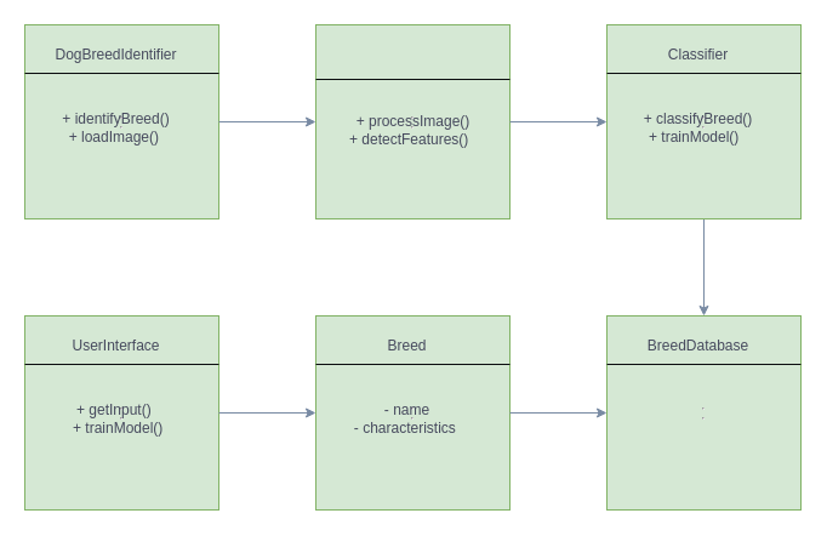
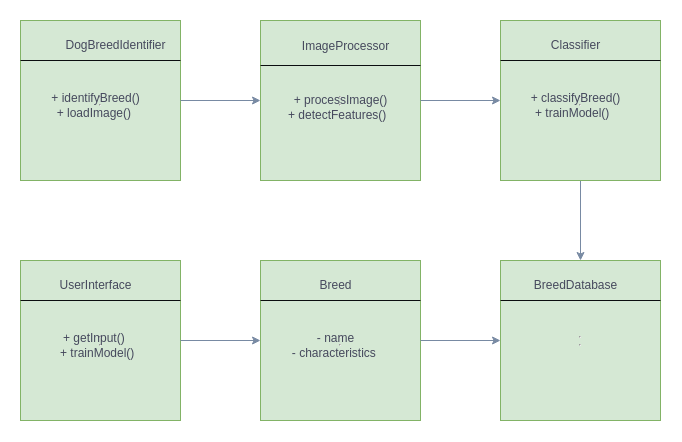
  <mxCell id="0" />
  <mxCell id="1" parent="0" />
  <mxCell id="2" value="" style="group" vertex="1" connectable="0" parent="1"><mxGeometry x="20" y="20" width="160" height="160" as="geometry" /></mxCell>
  <mxCell id="3" value="&lt;hr&gt;&lt;hr&gt;" style="rounded=0;whiteSpace=wrap;html=1;labelBackgroundColor=none;fillColor=#d5e8d4;strokeColor=#82b366;container=0;" vertex="1" parent="2"><mxGeometry width="160" height="160" as="geometry" /></mxCell>
  <mxCell id="4" value="" style="endArrow=none;html=1;rounded=0;strokeColor=#0B0D0F;fontColor=#46495D;fillColor=#B2C9AB;exitX=0;exitY=0.25;exitDx=0;exitDy=0;entryX=1;entryY=0.25;entryDx=0;entryDy=0;" edge="1" parent="2" source="3" target="3"><mxGeometry width="50" height="50" relative="1" as="geometry"><mxPoint x="240" y="220" as="sourcePoint" /><mxPoint x="290" y="170" as="targetPoint" /></mxGeometry></mxCell>
- <mxCell id="5" value="DogBreedIdentifier" style="text;html=1;align=center;verticalAlign=middle;resizable=0;points=[];autosize=1;strokeColor=none;fillColor=none;fontColor=#46495D;container=0;" vertex="1" parent="2"><mxGeometry x="15" y="10" width="120" height="30" as="geometry" /></mxCell>
+ <mxCell id="5" value="DogBreedIdentifier" style="text;html=1;align=center;verticalAlign=middle;resizable=0;points=[];autosize=1;strokeColor=none;fillColor=none;fontColor=#46495D;container=0;" vertex="1" parent="2"><mxGeometry x="35" y="10" width="120" height="30" as="geometry" /></mxCell>
  <mxCell id="6" value="&lt;span class=&quot;hljs-operator&quot;&gt;+&lt;/span&gt; identifyBreed()&lt;br&gt;&lt;div&gt;&lt;span style=&quot;background-color: initial;&quot; class=&quot;hljs-operator&quot;&gt;+&lt;/span&gt;&lt;span style=&quot;background-color: initial;&quot;&gt; loadImage()&lt;/span&gt;&amp;nbsp;&lt;/div&gt;" style="text;html=1;align=center;verticalAlign=middle;resizable=0;points=[];autosize=1;strokeColor=none;fillColor=none;fontColor=#46495D;container=0;" vertex="1" parent="2"><mxGeometry x="20" y="65" width="110" height="40" as="geometry" /></mxCell>
  <mxCell id="7" style="edgeStyle=none;rounded=0;orthogonalLoop=1;jettySize=auto;html=1;exitX=0.5;exitY=1;exitDx=0;exitDy=0;strokeColor=#788AA3;fontColor=#46495D;fillColor=#B2C9AB;" edge="1" parent="2" source="3" target="3"><mxGeometry relative="1" as="geometry" /></mxCell>
  <mxCell id="8" value="" style="group" vertex="1" connectable="0" parent="1"><mxGeometry x="260" y="20" width="160" height="165" as="geometry" /></mxCell>
  <mxCell id="9" value="&lt;hr&gt;&lt;hr&gt;" style="rounded=0;whiteSpace=wrap;html=1;labelBackgroundColor=none;fillColor=#d5e8d4;strokeColor=#82b366;container=0;" vertex="1" parent="8"><mxGeometry width="160" height="160" as="geometry" /></mxCell>
  <mxCell id="10" value="" style="endArrow=none;html=1;rounded=0;strokeColor=#0B0D0F;fontColor=#46495D;fillColor=#B2C9AB;exitX=0;exitY=0.25;exitDx=0;exitDy=0;entryX=1;entryY=0.25;entryDx=0;entryDy=0;" edge="1" parent="8"><mxGeometry width="50" height="50" relative="1" as="geometry"><mxPoint y="45" as="sourcePoint" /><mxPoint x="160" y="45" as="targetPoint" /></mxGeometry></mxCell>
+ <mxCell id="11" value="&amp;nbsp;ImageProcessor&amp;nbsp;" style="text;html=1;align=center;verticalAlign=middle;resizable=0;points=[];autosize=1;strokeColor=none;fillColor=none;fontColor=#46495D;container=0;" vertex="1" parent="8"><mxGeometry x="25" y="10.5" width="120" height="30" as="geometry" /></mxCell>
  <mxCell id="12" value="&lt;span class=&quot;hljs-operator&quot;&gt;+&lt;/span&gt; processImage()&lt;br&gt;&lt;div&gt;&lt;span style=&quot;background-color: initial;&quot; class=&quot;hljs-operator&quot;&gt;+&lt;/span&gt;&lt;span style=&quot;background-color: initial;&quot;&gt; detectFeatures()&lt;/span&gt;&amp;nbsp;&amp;nbsp;&lt;/div&gt;" style="text;html=1;align=center;verticalAlign=middle;resizable=0;points=[];autosize=1;strokeColor=none;fillColor=none;fontColor=#46495D;container=0;" vertex="1" parent="8"><mxGeometry x="15" y="66.5" width="130" height="40" as="geometry" /></mxCell>
  <mxCell id="13" style="edgeStyle=none;rounded=0;orthogonalLoop=1;jettySize=auto;html=1;exitX=0.5;exitY=1;exitDx=0;exitDy=0;strokeColor=#788AA3;fontColor=#46495D;fillColor=#B2C9AB;" edge="1" parent="8"><mxGeometry relative="1" as="geometry"><mxPoint x="80" y="165" as="sourcePoint" /><mxPoint x="80" y="165" as="targetPoint" /></mxGeometry></mxCell>
  <mxCell id="14" value="" style="group" vertex="1" connectable="0" parent="1"><mxGeometry x="500" y="20" width="160" height="160" as="geometry" /></mxCell>
  <mxCell id="15" style="edgeStyle=none;rounded=0;orthogonalLoop=1;jettySize=auto;html=1;strokeColor=#788AA3;fontColor=#46495D;fillColor=#B2C9AB;" edge="1" parent="14" source="16"><mxGeometry relative="1" as="geometry"><mxPoint x="80" y="240" as="targetPoint" /></mxGeometry></mxCell>
  <mxCell id="16" value="&lt;hr&gt;&lt;hr&gt;" style="rounded=0;whiteSpace=wrap;html=1;labelBackgroundColor=none;fillColor=#d5e8d4;strokeColor=#82b366;container=0;" vertex="1" parent="14"><mxGeometry width="160" height="160" as="geometry" /></mxCell>
  <mxCell id="17" value="" style="endArrow=none;html=1;rounded=0;strokeColor=#0B0D0F;fontColor=#46495D;fillColor=#B2C9AB;exitX=0;exitY=0.25;exitDx=0;exitDy=0;entryX=1;entryY=0.25;entryDx=0;entryDy=0;" edge="1" parent="14" source="16" target="16"><mxGeometry width="50" height="50" relative="1" as="geometry"><mxPoint x="240" y="220" as="sourcePoint" /><mxPoint x="290" y="170" as="targetPoint" /></mxGeometry></mxCell>
  <mxCell id="18" value="&lt;span class=&quot;hljs-keyword&quot;&gt;Classifier&lt;/span&gt;" style="text;html=1;align=center;verticalAlign=middle;resizable=0;points=[];autosize=1;strokeColor=none;fillColor=none;fontColor=#46495D;container=0;" vertex="1" parent="14"><mxGeometry x="40" y="10" width="70" height="30" as="geometry" /></mxCell>
  <mxCell id="19" value="&lt;div&gt;&lt;span style=&quot;background-color: initial;&quot; class=&quot;hljs-operator&quot;&gt;&lt;span class=&quot;hljs-operator&quot;&gt;+&lt;/span&gt; classifyBreed()&lt;/span&gt;&lt;/div&gt;&lt;div&gt;&lt;span class=&quot;hljs-operator&quot;&gt;+&lt;/span&gt; trainModel()&amp;nbsp;&amp;nbsp;&lt;/div&gt;" style="text;html=1;align=center;verticalAlign=middle;resizable=0;points=[];autosize=1;strokeColor=none;fillColor=none;fontColor=#46495D;container=0;" vertex="1" parent="14"><mxGeometry x="20" y="65" width="110" height="40" as="geometry" /></mxCell>
  <mxCell id="20" style="edgeStyle=none;rounded=0;orthogonalLoop=1;jettySize=auto;html=1;exitX=0.5;exitY=1;exitDx=0;exitDy=0;strokeColor=#788AA3;fontColor=#46495D;fillColor=#B2C9AB;" edge="1" parent="14" source="16" target="16"><mxGeometry relative="1" as="geometry" /></mxCell>
  <mxCell id="21" value="" style="group" vertex="1" connectable="0" parent="1"><mxGeometry x="20" y="260" width="160" height="160" as="geometry" /></mxCell>
  <mxCell id="22" value="&lt;hr&gt;&lt;hr&gt;" style="rounded=0;whiteSpace=wrap;html=1;labelBackgroundColor=none;fillColor=#d5e8d4;strokeColor=#82b366;container=0;" vertex="1" parent="21"><mxGeometry width="160" height="160" as="geometry" /></mxCell>
  <mxCell id="23" value="" style="endArrow=none;html=1;rounded=0;strokeColor=#0B0D0F;fontColor=#46495D;fillColor=#B2C9AB;exitX=0;exitY=0.25;exitDx=0;exitDy=0;entryX=1;entryY=0.25;entryDx=0;entryDy=0;" edge="1" parent="21" source="22" target="22"><mxGeometry width="50" height="50" relative="1" as="geometry"><mxPoint x="240" y="220" as="sourcePoint" /><mxPoint x="290" y="170" as="targetPoint" /></mxGeometry></mxCell>
  <mxCell id="24" value="UserInterface " style="text;html=1;align=center;verticalAlign=middle;resizable=0;points=[];autosize=1;strokeColor=none;fillColor=none;fontColor=#46495D;container=0;" vertex="1" parent="21"><mxGeometry x="25" y="10" width="100" height="30" as="geometry" /></mxCell>
  <mxCell id="25" value="&lt;div&gt;&lt;span style=&quot;background-color: initial;&quot; class=&quot;hljs-operator&quot;&gt;&lt;span class=&quot;hljs-operator&quot;&gt;+&lt;/span&gt; getInput()&amp;nbsp;&lt;/span&gt;&lt;/div&gt;&lt;div&gt;&lt;span style=&quot;background-color: initial;&quot; class=&quot;hljs-operator&quot;&gt;&amp;nbsp;&lt;/span&gt;&lt;span style=&quot;background-color: initial;&quot; class=&quot;hljs-operator&quot;&gt;+&lt;/span&gt;&lt;span style=&quot;background-color: initial;&quot;&gt; trainModel()&lt;/span&gt;&lt;/div&gt;" style="text;html=1;align=center;verticalAlign=middle;resizable=0;points=[];autosize=1;strokeColor=none;fillColor=none;fontColor=#46495D;container=0;" vertex="1" parent="21"><mxGeometry x="20" y="65" width="110" height="40" as="geometry" /></mxCell>
  <mxCell id="26" style="edgeStyle=none;rounded=0;orthogonalLoop=1;jettySize=auto;html=1;exitX=0.5;exitY=1;exitDx=0;exitDy=0;strokeColor=#788AA3;fontColor=#46495D;fillColor=#B2C9AB;" edge="1" parent="21" source="22" target="22"><mxGeometry relative="1" as="geometry" /></mxCell>
  <mxCell id="27" value="" style="group" vertex="1" connectable="0" parent="1"><mxGeometry x="260" y="260" width="160" height="160" as="geometry" /></mxCell>
  <mxCell id="28" value="&lt;hr&gt;&lt;hr&gt;" style="rounded=0;whiteSpace=wrap;html=1;labelBackgroundColor=none;fillColor=#d5e8d4;strokeColor=#82b366;container=0;" vertex="1" parent="27"><mxGeometry width="160" height="160" as="geometry" /></mxCell>
  <mxCell id="29" value="" style="endArrow=none;html=1;rounded=0;strokeColor=#0B0D0F;fontColor=#46495D;fillColor=#B2C9AB;exitX=0;exitY=0.25;exitDx=0;exitDy=0;entryX=1;entryY=0.25;entryDx=0;entryDy=0;" edge="1" parent="27" source="28" target="28"><mxGeometry width="50" height="50" relative="1" as="geometry"><mxPoint x="240" y="220" as="sourcePoint" /><mxPoint x="290" y="170" as="targetPoint" /></mxGeometry></mxCell>
  <mxCell id="30" value=" Breed  " style="text;html=1;align=center;verticalAlign=middle;resizable=0;points=[];autosize=1;strokeColor=none;fillColor=none;fontColor=#46495D;container=0;" vertex="1" parent="27"><mxGeometry x="45" y="10" width="60" height="30" as="geometry" /></mxCell>
  <mxCell id="31" value="&lt;div&gt;&lt;span style=&quot;background-color: initial;&quot; class=&quot;hljs-operator&quot;&gt;&lt;span class=&quot;hljs-operator&quot;&gt;-&lt;/span&gt; name&lt;/span&gt;&lt;/div&gt;&lt;div&gt;&lt;span class=&quot;hljs-operator&quot;&gt;-&lt;/span&gt; characteristics&amp;nbsp;&lt;/div&gt;" style="text;html=1;align=center;verticalAlign=middle;resizable=0;points=[];autosize=1;strokeColor=none;fillColor=none;fontColor=#46495D;container=0;" vertex="1" parent="27"><mxGeometry x="20" y="65" width="110" height="40" as="geometry" /></mxCell>
  <mxCell id="32" style="edgeStyle=none;rounded=0;orthogonalLoop=1;jettySize=auto;html=1;exitX=0.5;exitY=1;exitDx=0;exitDy=0;strokeColor=#788AA3;fontColor=#46495D;fillColor=#B2C9AB;" edge="1" parent="27" source="28" target="28"><mxGeometry relative="1" as="geometry" /></mxCell>
  <mxCell id="33" value="" style="group" vertex="1" connectable="0" parent="1"><mxGeometry x="500" y="260" width="160" height="160" as="geometry" /></mxCell>
  <mxCell id="34" value="&lt;hr&gt;&lt;hr&gt;" style="rounded=0;whiteSpace=wrap;html=1;labelBackgroundColor=none;fillColor=#d5e8d4;strokeColor=#82b366;container=0;" vertex="1" parent="33"><mxGeometry width="160" height="160" as="geometry" /></mxCell>
  <mxCell id="35" value="" style="endArrow=none;html=1;rounded=0;strokeColor=#0B0D0F;fontColor=#46495D;fillColor=#B2C9AB;exitX=0;exitY=0.25;exitDx=0;exitDy=0;entryX=1;entryY=0.25;entryDx=0;entryDy=0;" edge="1" parent="33" source="34" target="34"><mxGeometry width="50" height="50" relative="1" as="geometry"><mxPoint x="240" y="220" as="sourcePoint" /><mxPoint x="290" y="170" as="targetPoint" /></mxGeometry></mxCell>
  <mxCell id="36" value="BreedDatabase" style="text;html=1;align=center;verticalAlign=middle;resizable=0;points=[];autosize=1;strokeColor=none;fillColor=none;fontColor=#46495D;container=0;" vertex="1" parent="33"><mxGeometry x="20" y="10" width="110" height="30" as="geometry" /></mxCell>
  <mxCell id="37" style="edgeStyle=none;rounded=0;orthogonalLoop=1;jettySize=auto;html=1;exitX=0.5;exitY=1;exitDx=0;exitDy=0;strokeColor=#788AA3;fontColor=#46495D;fillColor=#B2C9AB;" edge="1" parent="33" source="34" target="34"><mxGeometry relative="1" as="geometry" /></mxCell>
  <mxCell id="38" style="edgeStyle=none;rounded=0;orthogonalLoop=1;jettySize=auto;html=1;strokeColor=#788AA3;fontColor=#46495D;fillColor=#B2C9AB;entryX=0;entryY=0.5;entryDx=0;entryDy=0;" edge="1" parent="1" source="22" target="28"><mxGeometry relative="1" as="geometry"><mxPoint x="200" y="340" as="targetPoint" /></mxGeometry></mxCell>
  <mxCell id="39" style="edgeStyle=none;rounded=0;orthogonalLoop=1;jettySize=auto;html=1;exitX=1;exitY=0.5;exitDx=0;exitDy=0;entryX=0;entryY=0.5;entryDx=0;entryDy=0;strokeColor=#788AA3;fontColor=#46495D;fillColor=#B2C9AB;" edge="1" parent="1" source="28" target="34"><mxGeometry relative="1" as="geometry" /></mxCell>
  <mxCell id="40" style="edgeStyle=none;rounded=0;orthogonalLoop=1;jettySize=auto;html=1;strokeColor=#788AA3;fontColor=#46495D;fillColor=#B2C9AB;entryX=0;entryY=0.5;entryDx=0;entryDy=0;" edge="1" parent="1" source="3" target="9"><mxGeometry relative="1" as="geometry"><mxPoint x="210" y="100" as="targetPoint" /></mxGeometry></mxCell>
  <mxCell id="41" style="edgeStyle=none;rounded=0;orthogonalLoop=1;jettySize=auto;html=1;entryX=0;entryY=0.5;entryDx=0;entryDy=0;strokeColor=#788AA3;fontColor=#46495D;fillColor=#B2C9AB;" edge="1" parent="1" source="9" target="16"><mxGeometry relative="1" as="geometry" /></mxCell>
